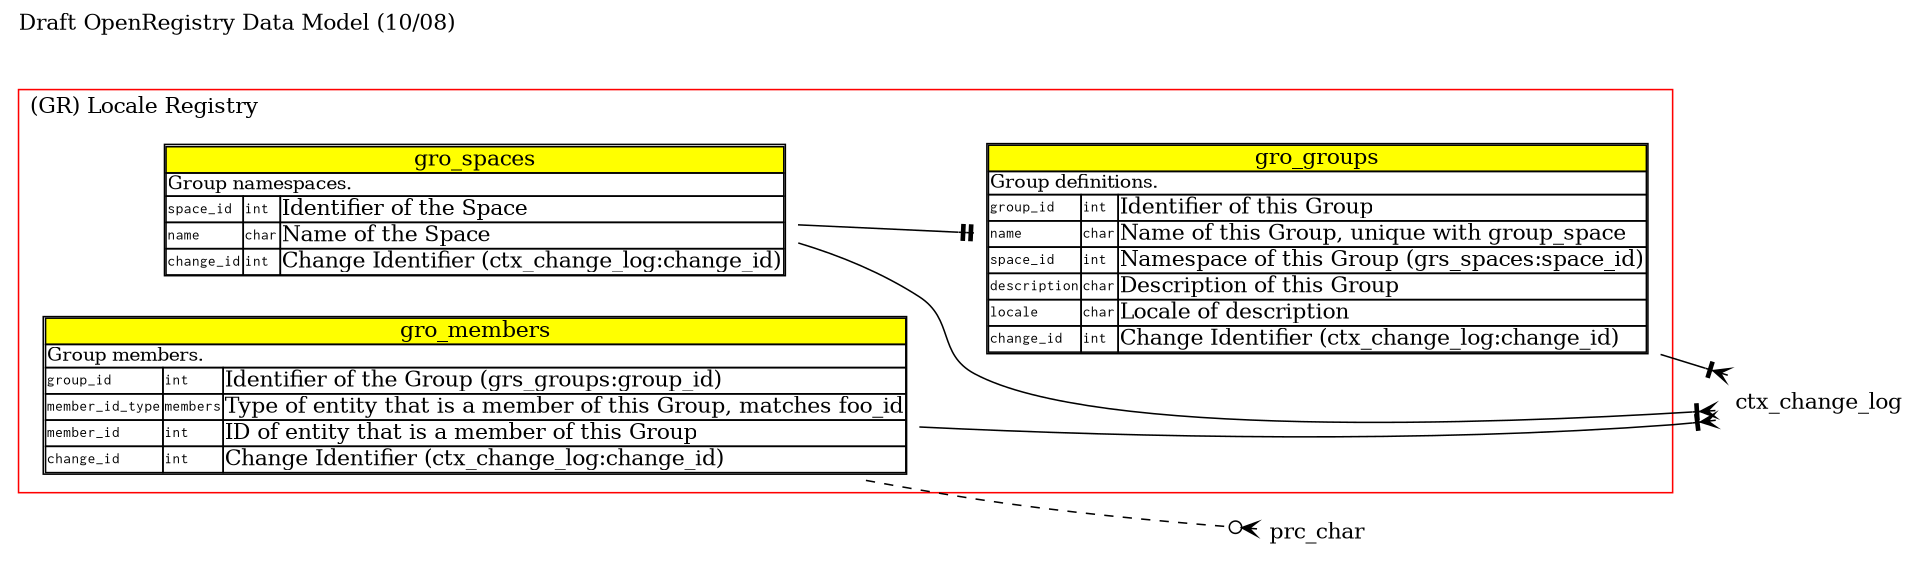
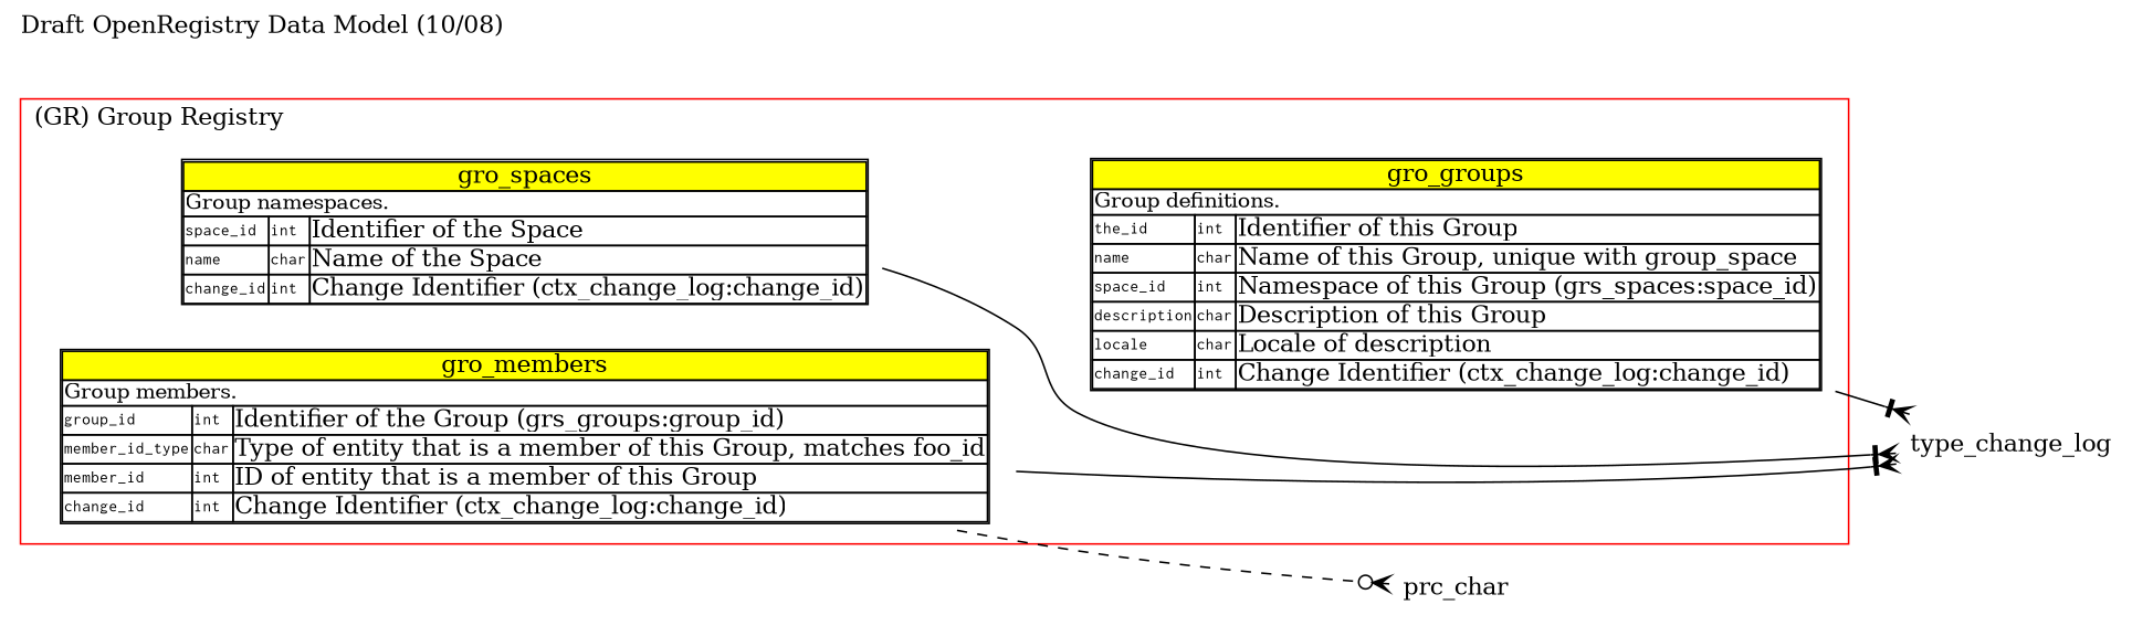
  digraph {
    label="Draft OpenRegistry Data Model (10/08)"
    labeljust=l
    labelloc=t
    rankdir=LR
    node [labeljust=l shape=plaintext]
    edge [arrowhead=crowotee arrowtail=teetee]
    n1 [label=<<table cellborder="1" cellpadding="0" cellspacing="0"> <tr>  <td bgcolor="yellow" colspan="3"><font point-size="14">gro_spaces</font></td> </tr> <tr>  <td align="left" colspan="3"><font point-size="12">Group namespaces.</font></td> </tr> <tr>  <td align="left"><font face="Courier" point-size="10">space_id</font></td>  <td align="left"><font face="Courier" point-size="10">int</font></td>  <td align="left">Identifier of the Space</td> </tr> <tr>  <td align="left"><font face="Courier" point-size="10">name</font></td>  <td align="left"><font face="Courier" point-size="10">char</font></td>  <td align="left">Name of the Space</td> </tr> <tr>  <td align="left"><font face="Courier" point-size="10">change_id</font></td>  <td align="left"><font face="Courier" point-size="10">int</font></td>  <td align="left">Change Identifier (ctx_change_log:change_id)</td> </tr>    </table>>]
-   n2 [label=<<table cellborder="1" cellpadding="0" cellspacing="0"> <tr>  <td bgcolor="yellow" colspan="3"><font point-size="14">gro_members</font></td> </tr> <tr>  <td align="left" colspan="3"><font point-size="12">Group members.</font></td> </tr> <tr>  <td align="left"><font face="Courier" point-size="10">group_id</font></td>  <td align="left"><font face="Courier" point-size="10">int</font></td>  <td align="left">Identifier of the Group (grs_groups:group_id)</td> </tr> <tr>  <td align="left"><font face="Courier" point-size="10">member_id_type</font></td>  <td align="left"><font face="Courier" point-size="10">members</font></td>  <td align="left">Type of entity that is a member of this Group, matches foo_id</td> </tr> <tr>  <td align="left"><font face="Courier" point-size="10">member_id</font></td>  <td align="left"><font face="Courier" point-size="10">int</font></td>  <td align="left">ID of entity that is a member of this Group</td> </tr> <tr>  <td align="left"><font face="Courier" point-size="10">change_id</font></td>  <td align="left"><font face="Courier" point-size="10">int</font></td>  <td align="left">Change Identifier (ctx_change_log:change_id)</td> </tr>    </table>>]
-   n3 [label=<<table cellborder="1" cellpadding="0" cellspacing="0"> <tr>  <td bgcolor="yellow" colspan="3"><font point-size="14">gro_groups</font></td> </tr> <tr>  <td align="left" colspan="3"><font point-size="12">Group definitions.</font></td> </tr> <tr>  <td align="left"><font face="Courier" point-size="10">group_id</font></td>  <td align="left"><font face="Courier" point-size="10">int</font></td>  <td align="left">Identifier of this Group</td> </tr> <tr>  <td align="left"><font face="Courier" point-size="10">name</font></td>  <td align="left"><font face="Courier" point-size="10">char</font></td>  <td align="left">Name of this Group, unique with group_space</td> </tr> <tr>  <td align="left"><font face="Courier" point-size="10">space_id</font></td>  <td align="left"><font face="Courier" point-size="10">int</font></td>  <td align="left">Namespace of this Group (grs_spaces:space_id)</td> </tr> <tr>  <td align="left"><font face="Courier" point-size="10">description</font></td>  <td align="left"><font face="Courier" point-size="10">char</font></td>  <td align="left">Description of this Group</td> </tr> <tr>  <td align="left"><font face="Courier" point-size="10">locale</font></td>  <td align="left"><font face="Courier" point-size="10">char</font></td>  <td align="left">Locale of description</td> </tr> <tr>  <td align="left"><font face="Courier" point-size="10">change_id</font></td>  <td align="left"><font face="Courier" point-size="10">int</font></td>  <td align="left">Change Identifier (ctx_change_log:change_id)</td> </tr>    </table>>]
-   ctx_change_log
+   n2 [label=<<table cellborder="1" cellpadding="0" cellspacing="0"> <tr>  <td bgcolor="yellow" colspan="3"><font point-size="14">gro_members</font></td> </tr> <tr>  <td align="left" colspan="3"><font point-size="12">Group members.</font></td> </tr> <tr>  <td align="left"><font face="Courier" point-size="10">group_id</font></td>  <td align="left"><font face="Courier" point-size="10">int</font></td>  <td align="left">Identifier of the Group (grs_groups:group_id)</td> </tr> <tr>  <td align="left"><font face="Courier" point-size="10">member_id_type</font></td>  <td align="left"><font face="Courier" point-size="10">char</font></td>  <td align="left">Type of entity that is a member of this Group, matches foo_id</td> </tr> <tr>  <td align="left"><font face="Courier" point-size="10">member_id</font></td>  <td align="left"><font face="Courier" point-size="10">int</font></td>  <td align="left">ID of entity that is a member of this Group</td> </tr> <tr>  <td align="left"><font face="Courier" point-size="10">change_id</font></td>  <td align="left"><font face="Courier" point-size="10">int</font></td>  <td align="left">Change Identifier (ctx_change_log:change_id)</td> </tr>    </table>>]
+   n3 [label=<<table cellborder="1" cellpadding="0" cellspacing="0"> <tr>  <td bgcolor="yellow" colspan="3"><font point-size="14">gro_groups</font></td> </tr> <tr>  <td align="left" colspan="3"><font point-size="12">Group definitions.</font></td> </tr> <tr>  <td align="left"><font face="Courier" point-size="10">the_id</font></td>  <td align="left"><font face="Courier" point-size="10">int</font></td>  <td align="left">Identifier of this Group</td> </tr> <tr>  <td align="left"><font face="Courier" point-size="10">name</font></td>  <td align="left"><font face="Courier" point-size="10">char</font></td>  <td align="left">Name of this Group, unique with group_space</td> </tr> <tr>  <td align="left"><font face="Courier" point-size="10">space_id</font></td>  <td align="left"><font face="Courier" point-size="10">int</font></td>  <td align="left">Namespace of this Group (grs_spaces:space_id)</td> </tr> <tr>  <td align="left"><font face="Courier" point-size="10">description</font></td>  <td align="left"><font face="Courier" point-size="10">char</font></td>  <td align="left">Description of this Group</td> </tr> <tr>  <td align="left"><font face="Courier" point-size="10">locale</font></td>  <td align="left"><font face="Courier" point-size="10">char</font></td>  <td align="left">Locale of description</td> </tr> <tr>  <td align="left"><font face="Courier" point-size="10">change_id</font></td>  <td align="left"><font face="Courier" point-size="10">int</font></td>  <td align="left">Change Identifier (ctx_change_log:change_id)</td> </tr>    </table>>]
+   ctx_change_log [label=type_change_log]
    n5 [label=prc_char]
    subgraph cluster_1 {
      color=red
-     label="(GR) Locale Registry"
+     label="(GR) Group Registry"
      n1
      n2
      n3
    }
-   n1 -> n3 [arrowhead=teetee arrowtail=crowodot]
    n1 -> ctx_change_log
    n2 -> ctx_change_log
    n2 -> n5 [arrowhead=crowodot style=dashed]
    n3 -> ctx_change_log
  }
